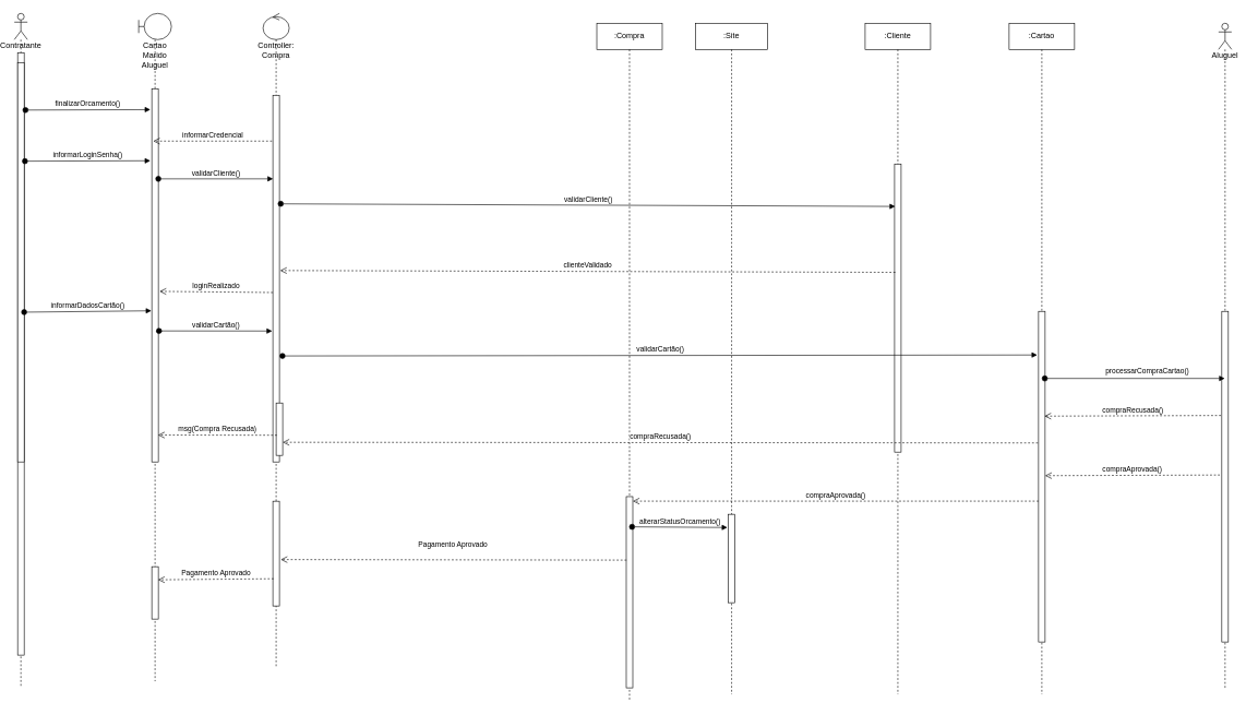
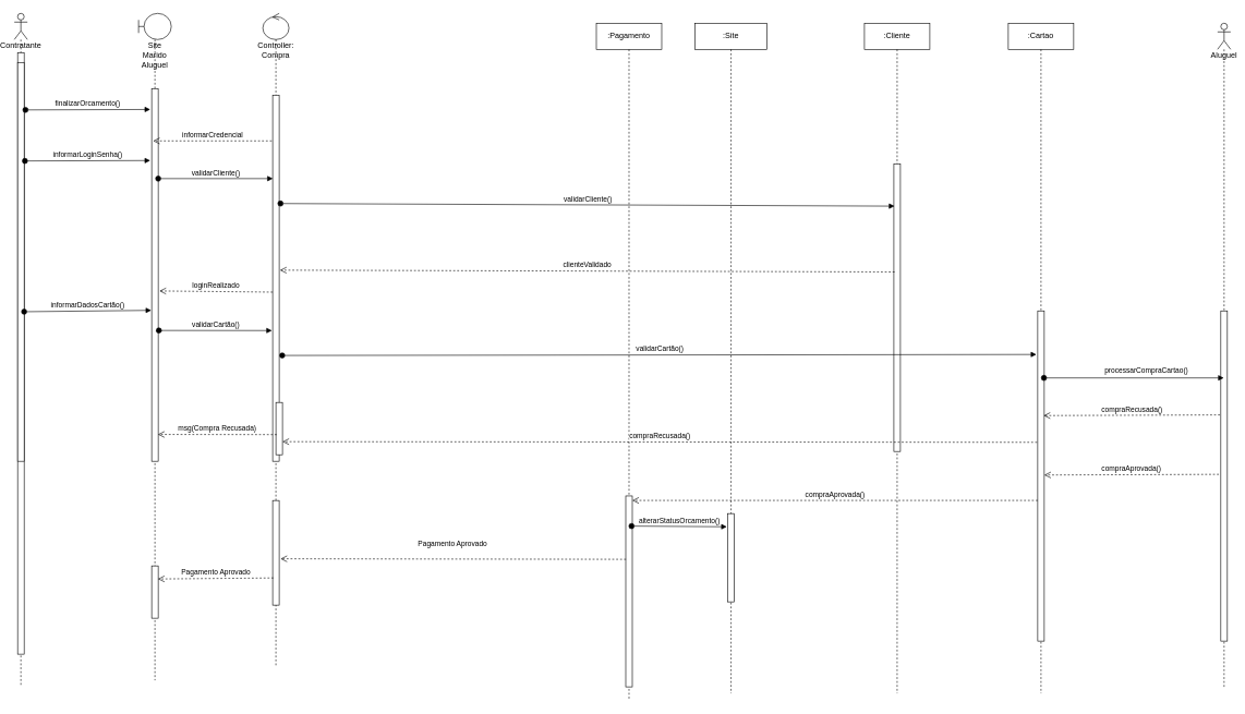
  <mxCell id="0" />
  <mxCell id="1" parent="0" />
  <mxCell id="2" value="Contratante" style="shape=umlLifeline;participant=umlActor;perimeter=lifelinePerimeter;whiteSpace=wrap;html=1;container=1;collapsible=0;recursiveResize=0;verticalAlign=top;spacingTop=36;outlineConnect=0;" parent="1" vertex="1"><mxGeometry x="20" y="20" width="20" height="1030" as="geometry" /></mxCell>
  <mxCell id="3" value="" style="html=1;points=[];perimeter=orthogonalPerimeter;" parent="2" vertex="1"><mxGeometry x="5" y="60" width="10" height="920" as="geometry" /></mxCell>
  <mxCell id="4" value="" style="html=1;points=[];perimeter=orthogonalPerimeter;" parent="2" vertex="1"><mxGeometry x="5" y="75" width="10" height="610" as="geometry" /></mxCell>
- <mxCell id="5" value="Cartao Marido Aluguel" style="shape=umlLifeline;participant=umlBoundary;perimeter=lifelinePerimeter;whiteSpace=wrap;html=1;container=1;collapsible=0;recursiveResize=0;verticalAlign=top;spacingTop=36;outlineConnect=0;" parent="1" vertex="1"><mxGeometry x="210" y="20" width="50" height="1020" as="geometry" /></mxCell>
+ <mxCell id="5" value="Site Marido Aluguel" style="shape=umlLifeline;participant=umlBoundary;perimeter=lifelinePerimeter;whiteSpace=wrap;html=1;container=1;collapsible=0;recursiveResize=0;verticalAlign=top;spacingTop=36;outlineConnect=0;" parent="1" vertex="1"><mxGeometry x="210" y="20" width="50" height="1020" as="geometry" /></mxCell>
  <mxCell id="6" value="" style="html=1;points=[];perimeter=orthogonalPerimeter;" parent="5" vertex="1"><mxGeometry x="20" y="115" width="10" height="570" as="geometry" /></mxCell>
  <mxCell id="7" value="" style="html=1;points=[];perimeter=orthogonalPerimeter;" parent="5" vertex="1"><mxGeometry x="20" y="845" width="10" height="80" as="geometry" /></mxCell>
  <mxCell id="8" value="Controller: Compra" style="shape=umlLifeline;participant=umlControl;perimeter=lifelinePerimeter;whiteSpace=wrap;html=1;container=1;collapsible=0;recursiveResize=0;verticalAlign=top;spacingTop=36;outlineConnect=0;" parent="1" vertex="1"><mxGeometry x="400" y="20" width="40" height="1000" as="geometry" /></mxCell>
  <mxCell id="9" value="" style="html=1;points=[];perimeter=orthogonalPerimeter;" parent="8" vertex="1"><mxGeometry x="15" y="125" width="10" height="560" as="geometry" /></mxCell>
  <mxCell id="10" value="" style="html=1;points=[];perimeter=orthogonalPerimeter;" parent="8" vertex="1"><mxGeometry x="15" y="745" width="10" height="160" as="geometry" /></mxCell>
- <mxCell id="11" value=":Compra" style="shape=umlLifeline;perimeter=lifelinePerimeter;whiteSpace=wrap;html=1;container=1;collapsible=0;recursiveResize=0;outlineConnect=0;" parent="1" vertex="1"><mxGeometry x="910" y="35" width="100" height="1035" as="geometry" /></mxCell>
+ <mxCell id="11" value=":Pagamento" style="shape=umlLifeline;perimeter=lifelinePerimeter;whiteSpace=wrap;html=1;container=1;collapsible=0;recursiveResize=0;outlineConnect=0;" parent="1" vertex="1"><mxGeometry x="910" y="35" width="100" height="1035" as="geometry" /></mxCell>
  <mxCell id="12" value="" style="html=1;points=[];perimeter=orthogonalPerimeter;" parent="11" vertex="1"><mxGeometry x="45" y="723" width="10" height="292" as="geometry" /></mxCell>
  <mxCell id="13" value=":Site" style="shape=umlLifeline;perimeter=lifelinePerimeter;whiteSpace=wrap;html=1;container=1;collapsible=0;recursiveResize=0;outlineConnect=0;" parent="1" vertex="1"><mxGeometry x="1061" y="35" width="110" height="1025" as="geometry" /></mxCell>
  <mxCell id="14" value="" style="html=1;points=[];perimeter=orthogonalPerimeter;" parent="13" vertex="1"><mxGeometry x="50" y="750" width="10" height="135" as="geometry" /></mxCell>
  <mxCell id="15" value="finalizarOrcamento()" style="html=1;verticalAlign=bottom;startArrow=oval;startFill=1;endArrow=block;startSize=8;exitX=1.2;exitY=0.119;exitDx=0;exitDy=0;exitPerimeter=0;entryX=-0.217;entryY=0.056;entryDx=0;entryDy=0;entryPerimeter=0;" parent="1" source="4" target="6" edge="1"><mxGeometry width="60" relative="1" as="geometry"><mxPoint x="90" y="155" as="sourcePoint" /><mxPoint x="160" y="155" as="targetPoint" /></mxGeometry></mxCell>
  <mxCell id="16" value=":Cliente" style="shape=umlLifeline;perimeter=lifelinePerimeter;whiteSpace=wrap;html=1;container=1;collapsible=0;recursiveResize=0;outlineConnect=0;" parent="1" vertex="1"><mxGeometry x="1320" y="35" width="100" height="1025" as="geometry" /></mxCell>
  <mxCell id="17" value="" style="html=1;points=[];perimeter=orthogonalPerimeter;" parent="16" vertex="1"><mxGeometry x="45" y="215" width="10" height="440" as="geometry" /></mxCell>
  <mxCell id="18" value=":Cartao" style="shape=umlLifeline;perimeter=lifelinePerimeter;whiteSpace=wrap;html=1;container=1;collapsible=0;recursiveResize=0;outlineConnect=0;" parent="1" vertex="1"><mxGeometry x="1540" y="35" width="100" height="1025" as="geometry" /></mxCell>
  <mxCell id="19" value="" style="html=1;points=[];perimeter=orthogonalPerimeter;" parent="18" vertex="1"><mxGeometry x="45" y="440" width="10" height="505" as="geometry" /></mxCell>
  <mxCell id="20" value="Aluguel" style="shape=umlLifeline;participant=umlActor;perimeter=lifelinePerimeter;whiteSpace=wrap;html=1;container=1;collapsible=0;recursiveResize=0;verticalAlign=top;spacingTop=36;outlineConnect=0;" parent="1" vertex="1"><mxGeometry x="1860" y="35" width="20" height="1015" as="geometry" /></mxCell>
  <mxCell id="21" value="" style="html=1;points=[];perimeter=orthogonalPerimeter;" parent="20" vertex="1"><mxGeometry x="5" y="440" width="10" height="505" as="geometry" /></mxCell>
  <mxCell id="22" value="informarCredencial" style="html=1;verticalAlign=bottom;endArrow=open;dashed=1;endSize=8;exitX=-0.133;exitY=0.125;exitDx=0;exitDy=0;exitPerimeter=0;" parent="1" source="9" edge="1"><mxGeometry relative="1" as="geometry"><mxPoint x="360" y="215" as="sourcePoint" /><mxPoint x="232.167" y="215" as="targetPoint" /></mxGeometry></mxCell>
  <mxCell id="23" value="informarLoginSenha()" style="html=1;verticalAlign=bottom;startArrow=oval;startFill=1;endArrow=block;startSize=8;exitX=1.117;exitY=0.247;exitDx=0;exitDy=0;exitPerimeter=0;entryX=-0.217;entryY=0.193;entryDx=0;entryDy=0;entryPerimeter=0;" parent="1" source="4" target="6" edge="1"><mxGeometry width="60" relative="1" as="geometry"><mxPoint x="110" y="245" as="sourcePoint" /><mxPoint x="170" y="245" as="targetPoint" /></mxGeometry></mxCell>
  <mxCell id="24" value="validarCliente()" style="html=1;verticalAlign=bottom;startArrow=oval;startFill=1;endArrow=block;startSize=8;entryX=0.033;entryY=0.228;entryDx=0;entryDy=0;entryPerimeter=0;" parent="1" source="6" target="9" edge="1"><mxGeometry width="60" relative="1" as="geometry"><mxPoint x="300" y="275" as="sourcePoint" /><mxPoint x="360" y="275" as="targetPoint" /></mxGeometry></mxCell>
  <mxCell id="25" value="validarCliente()" style="html=1;verticalAlign=bottom;startArrow=oval;startFill=1;endArrow=block;startSize=8;entryX=0.1;entryY=0.139;entryDx=0;entryDy=0;entryPerimeter=0;exitX=1.2;exitY=0.305;exitDx=0;exitDy=0;exitPerimeter=0;" parent="1" edge="1"><mxGeometry width="60" relative="1" as="geometry"><mxPoint x="427" y="310.8" as="sourcePoint" /><mxPoint x="1366" y="314.77" as="targetPoint" /></mxGeometry></mxCell>
  <mxCell id="26" value="clienteValidado" style="html=1;verticalAlign=bottom;endArrow=open;dashed=1;endSize=8;exitX=0.114;exitY=0.376;exitDx=0;exitDy=0;exitPerimeter=0;entryX=1.114;entryY=0.478;entryDx=0;entryDy=0;entryPerimeter=0;" parent="1" source="17" target="9" edge="1"><mxGeometry relative="1" as="geometry"><mxPoint x="920" y="415" as="sourcePoint" /><mxPoint x="840" y="415" as="targetPoint" /></mxGeometry></mxCell>
  <mxCell id="27" value="loginRealizado" style="html=1;verticalAlign=bottom;endArrow=open;dashed=1;endSize=8;exitX=-0.003;exitY=0.538;exitDx=0;exitDy=0;exitPerimeter=0;entryX=1.186;entryY=0.543;entryDx=0;entryDy=0;entryPerimeter=0;" parent="1" source="9" target="6" edge="1"><mxGeometry relative="1" as="geometry"><mxPoint x="360" y="445" as="sourcePoint" /><mxPoint x="280" y="445" as="targetPoint" /></mxGeometry></mxCell>
  <mxCell id="28" value="informarDadosCartão()" style="html=1;verticalAlign=bottom;startArrow=oval;startFill=1;endArrow=block;startSize=8;exitX=0.997;exitY=0.625;exitDx=0;exitDy=0;exitPerimeter=0;entryX=-0.055;entryY=0.595;entryDx=0;entryDy=0;entryPerimeter=0;" parent="1" source="4" target="6" edge="1"><mxGeometry width="60" relative="1" as="geometry"><mxPoint x="110" y="475" as="sourcePoint" /><mxPoint x="170" y="475" as="targetPoint" /></mxGeometry></mxCell>
  <mxCell id="29" value="validarCartão()" style="html=1;verticalAlign=bottom;startArrow=oval;startFill=1;endArrow=block;startSize=8;exitX=1.1;exitY=0.649;exitDx=0;exitDy=0;exitPerimeter=0;entryX=-0.1;entryY=0.643;entryDx=0;entryDy=0;entryPerimeter=0;" parent="1" source="6" target="9" edge="1"><mxGeometry width="60" relative="1" as="geometry"><mxPoint x="300" y="505" as="sourcePoint" /><mxPoint x="360" y="505" as="targetPoint" /></mxGeometry></mxCell>
  <mxCell id="30" value="validarCartão()" style="html=1;verticalAlign=bottom;startArrow=oval;startFill=1;endArrow=block;startSize=8;exitX=1.467;exitY=0.711;exitDx=0;exitDy=0;exitPerimeter=0;entryX=-0.2;entryY=0.132;entryDx=0;entryDy=0;entryPerimeter=0;" parent="1" source="9" target="19" edge="1"><mxGeometry width="60" relative="1" as="geometry"><mxPoint x="490" y="545" as="sourcePoint" /><mxPoint x="550" y="545" as="targetPoint" /></mxGeometry></mxCell>
  <mxCell id="31" value="processarCompraCartao()" style="html=1;verticalAlign=bottom;startArrow=oval;startFill=1;endArrow=block;startSize=8;exitX=0.95;exitY=0.203;exitDx=0;exitDy=0;exitPerimeter=0;" parent="1" source="19" edge="1"><mxGeometry x="0.131" y="3" width="60" relative="1" as="geometry"><mxPoint x="1630" y="575" as="sourcePoint" /><mxPoint x="1869.5" y="577.515" as="targetPoint" /><mxPoint as="offset" /></mxGeometry></mxCell>
  <mxCell id="32" value="compraRecusada()" style="html=1;verticalAlign=bottom;endArrow=open;dashed=1;endSize=8;exitX=-0.133;exitY=0.315;exitDx=0;exitDy=0;exitPerimeter=0;entryX=0.9;entryY=0.317;entryDx=0;entryDy=0;entryPerimeter=0;" parent="1" source="21" target="19" edge="1"><mxGeometry relative="1" as="geometry"><mxPoint x="1820" y="635" as="sourcePoint" /><mxPoint x="1680" y="634" as="targetPoint" /></mxGeometry></mxCell>
  <mxCell id="33" value="" style="html=1;points=[];perimeter=orthogonalPerimeter;" parent="1" vertex="1"><mxGeometry x="420" y="615" width="10" height="80" as="geometry" /></mxCell>
  <mxCell id="34" value="msg(Compra Recusada)" style="html=1;verticalAlign=bottom;endArrow=open;dashed=1;endSize=8;exitX=0.117;exitY=0.615;exitDx=0;exitDy=0;exitPerimeter=0;entryX=0.95;entryY=0.928;entryDx=0;entryDy=0;entryPerimeter=0;" parent="1" source="33" target="6" edge="1"><mxGeometry relative="1" as="geometry"><mxPoint x="370" y="665" as="sourcePoint" /><mxPoint x="290" y="665" as="targetPoint" /></mxGeometry></mxCell>
  <mxCell id="35" value="compraRecusada()" style="html=1;verticalAlign=bottom;endArrow=open;dashed=1;endSize=8;exitX=-0.1;exitY=0.398;exitDx=0;exitDy=0;exitPerimeter=0;entryX=1;entryY=0.75;entryDx=0;entryDy=0;entryPerimeter=0;" parent="1" source="19" target="33" edge="1"><mxGeometry relative="1" as="geometry"><mxPoint x="1560" y="675" as="sourcePoint" /><mxPoint x="870" y="675" as="targetPoint" /></mxGeometry></mxCell>
  <mxCell id="36" value="compraAprovada()" style="html=1;verticalAlign=bottom;endArrow=open;dashed=1;endSize=8;exitX=0;exitY=0.574;exitDx=0;exitDy=0;exitPerimeter=0;" parent="1" source="19" target="12" edge="1"><mxGeometry relative="1" as="geometry"><mxPoint x="1550" y="764" as="sourcePoint" /><mxPoint x="1350" y="775" as="targetPoint" /></mxGeometry></mxCell>
  <mxCell id="37" value="compraAprovada()" style="html=1;verticalAlign=bottom;endArrow=open;dashed=1;endSize=8;exitX=-0.3;exitY=0.495;exitDx=0;exitDy=0;exitPerimeter=0;entryX=1;entryY=0.497;entryDx=0;entryDy=0;entryPerimeter=0;" parent="1" source="21" target="19" edge="1"><mxGeometry relative="1" as="geometry"><mxPoint x="1820" y="725" as="sourcePoint" /><mxPoint x="1740" y="725" as="targetPoint" /></mxGeometry></mxCell>
  <mxCell id="38" value="alterarStatusOrcamento()" style="html=1;verticalAlign=bottom;startArrow=oval;startFill=1;endArrow=block;startSize=8;exitX=0.886;exitY=0.158;exitDx=0;exitDy=0;exitPerimeter=0;entryX=-0.143;entryY=0.149;entryDx=0;entryDy=0;entryPerimeter=0;" parent="1" source="12" target="14" edge="1"><mxGeometry width="60" relative="1" as="geometry"><mxPoint x="1001" y="805" as="sourcePoint" /><mxPoint x="1090" y="804" as="targetPoint" /></mxGeometry></mxCell>
  <mxCell id="39" value="Pagamento Aprovado" style="html=1;verticalAlign=bottom;endArrow=open;dashed=1;endSize=8;exitX=0.033;exitY=0.332;exitDx=0;exitDy=0;exitPerimeter=0;entryX=1.2;entryY=0.557;entryDx=0;entryDy=0;entryPerimeter=0;" parent="1" source="12" target="10" edge="1"><mxGeometry x="0.004" y="-15" relative="1" as="geometry"><mxPoint x="850" y="855" as="sourcePoint" /><mxPoint x="770" y="855" as="targetPoint" /><mxPoint as="offset" /></mxGeometry></mxCell>
  <mxCell id="40" value="Pagamento Aprovado" style="html=1;verticalAlign=bottom;endArrow=open;dashed=1;endSize=8;exitX=0.117;exitY=0.74;exitDx=0;exitDy=0;exitPerimeter=0;entryX=0.95;entryY=0.25;entryDx=0;entryDy=0;entryPerimeter=0;" parent="1" source="10" target="7" edge="1"><mxGeometry relative="1" as="geometry"><mxPoint x="390" y="885" as="sourcePoint" /><mxPoint x="310" y="885" as="targetPoint" /></mxGeometry></mxCell>
